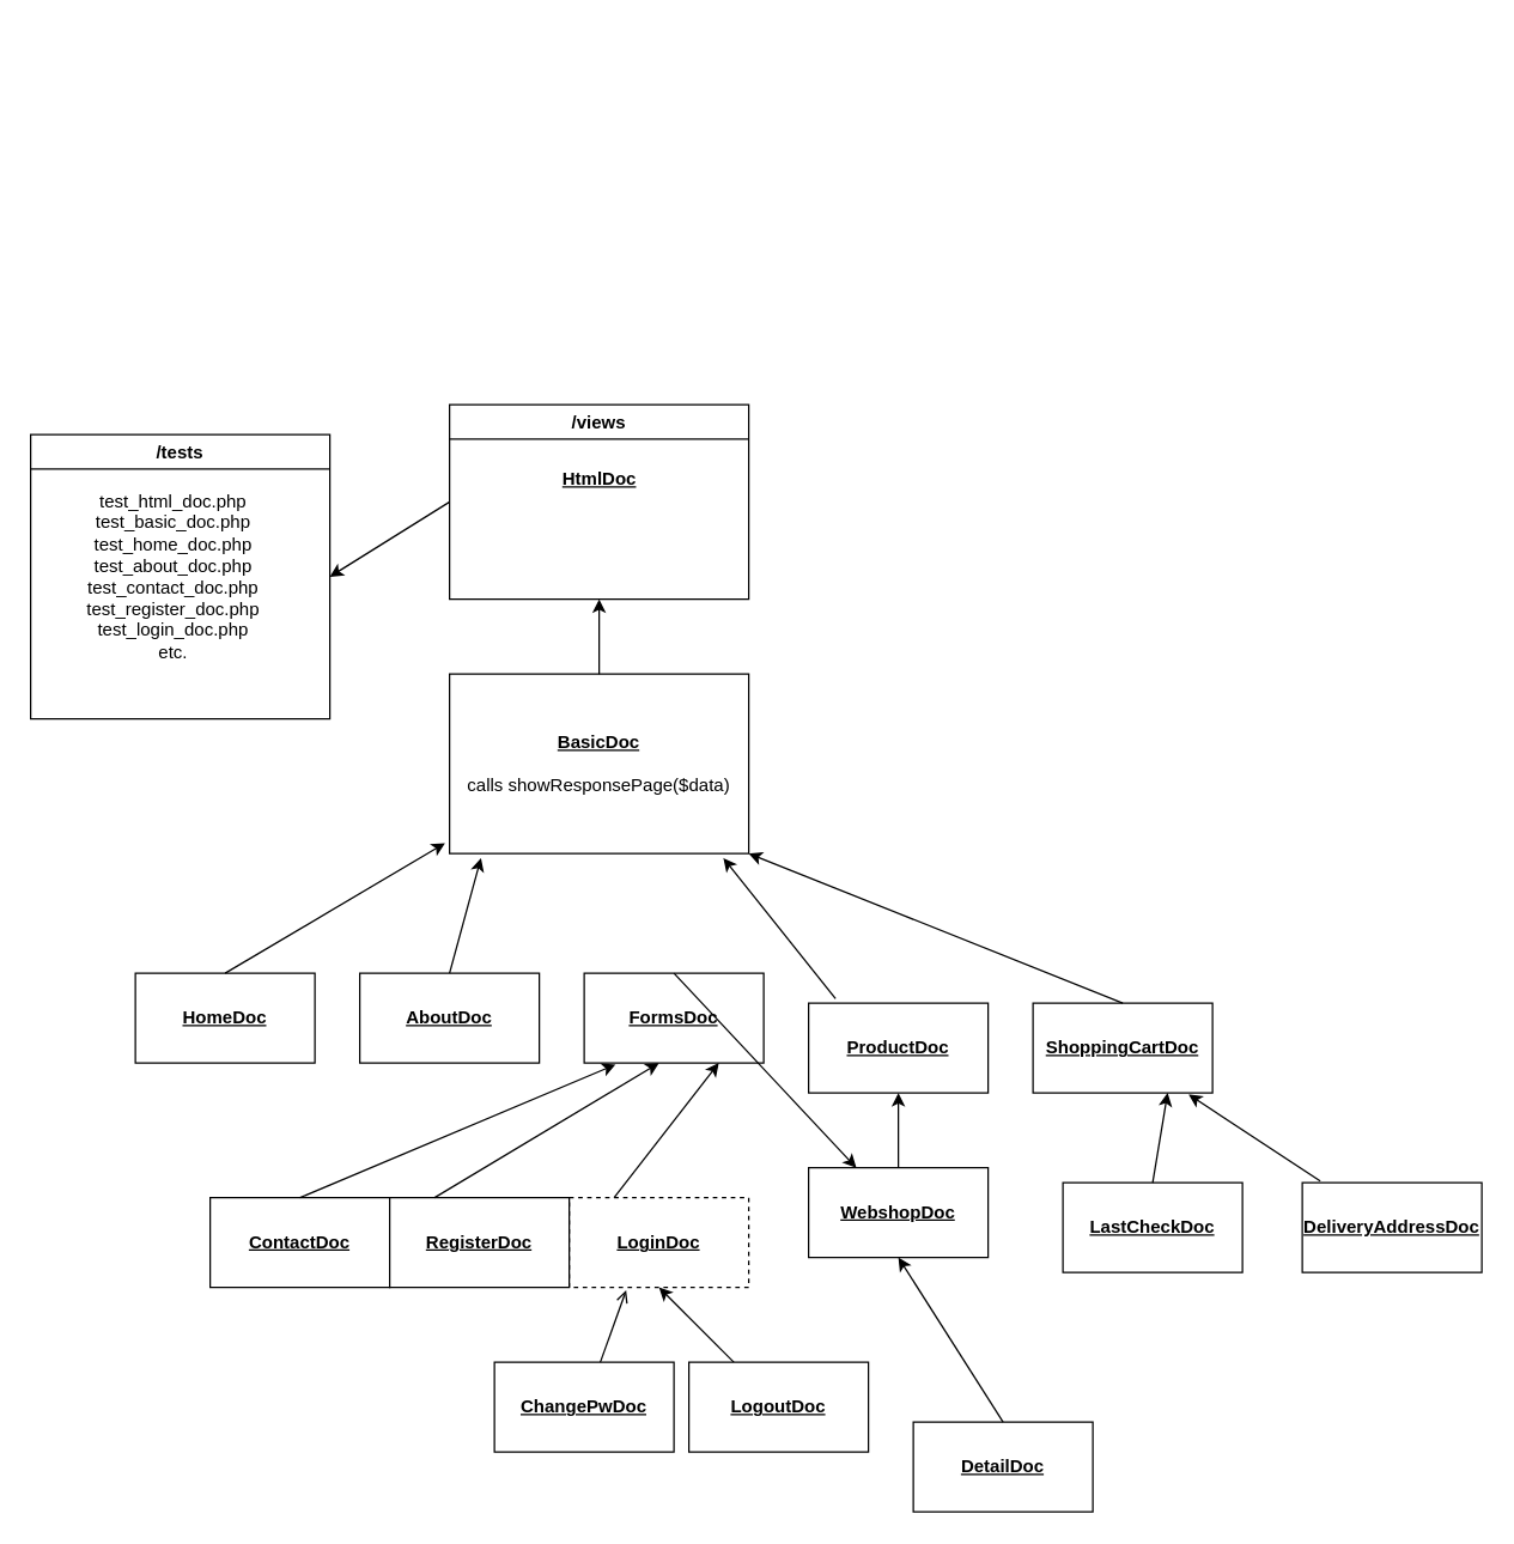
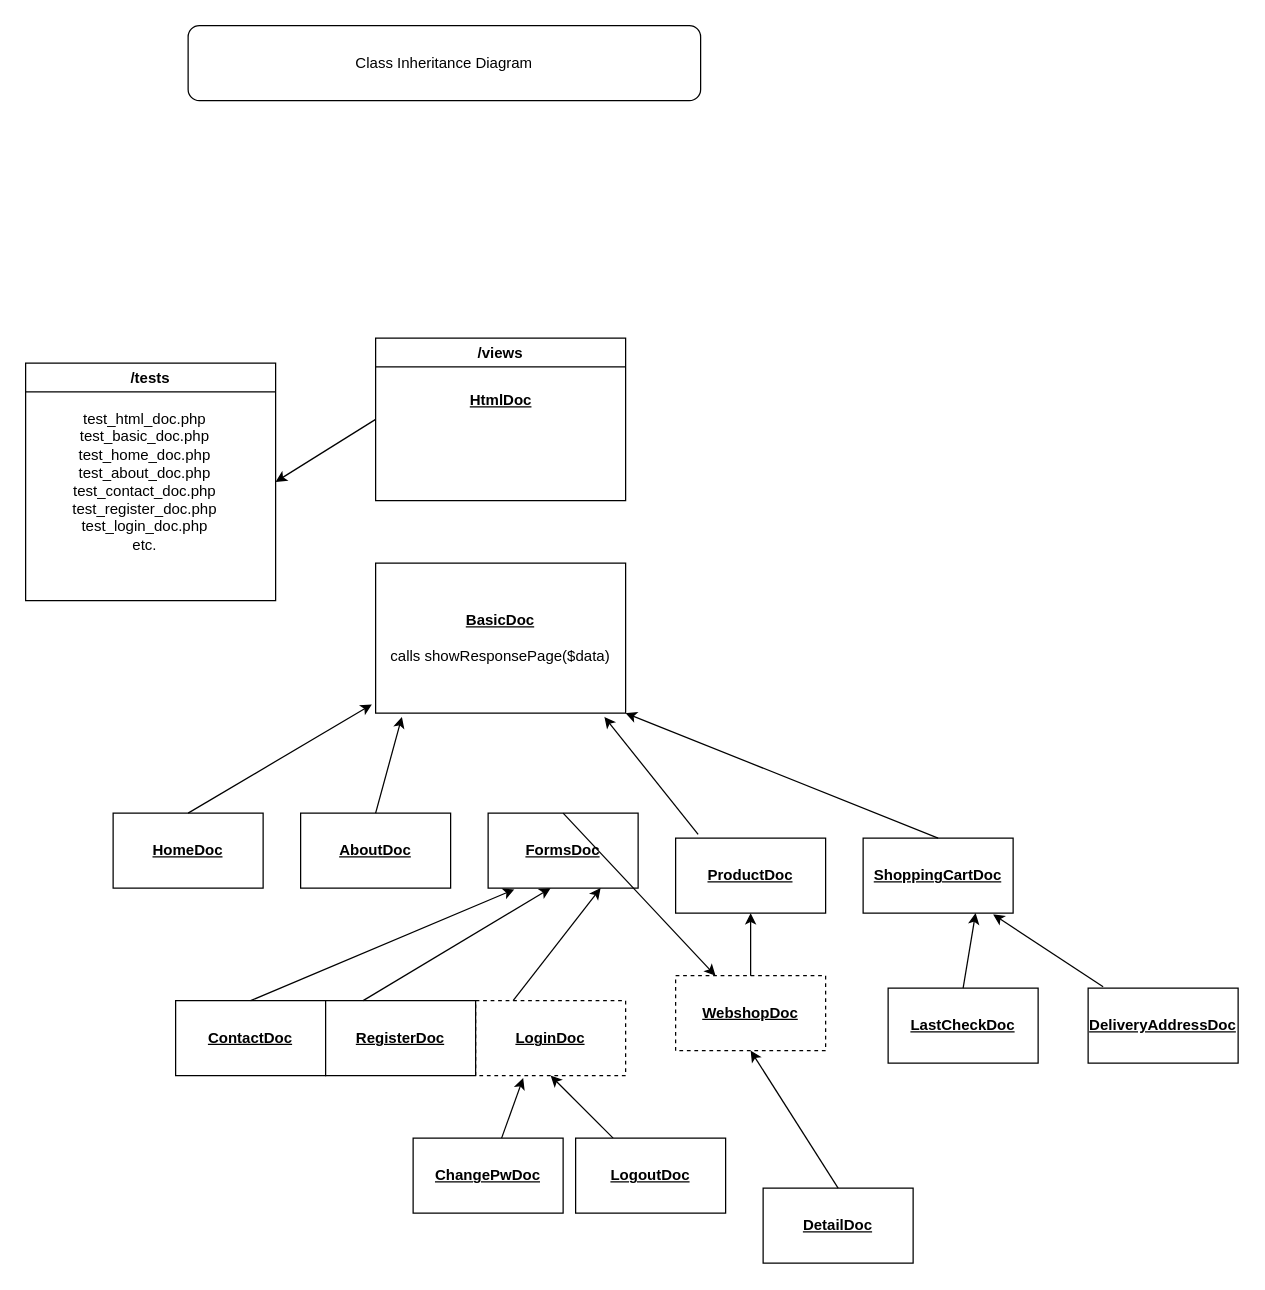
  <mxCell id="0" />
  <mxCell id="1" parent="0" />
+ <mxCell id="2" value="Class Inheritance Diagram" style="rounded=1;whiteSpace=wrap;html=1;" vertex="1" parent="1"><mxGeometry x="150" y="20" width="410" height="60" as="geometry" /></mxCell>
  <mxCell id="3" value="/views" style="swimlane;" vertex="1" parent="1"><mxGeometry x="300" y="270" width="200" height="130" as="geometry" /></mxCell>
  <mxCell id="4" value="&lt;b&gt;&lt;u&gt;HtmlDoc&lt;/u&gt;&lt;/b&gt;" style="text;html=1;align=center;verticalAlign=middle;resizable=0;points=[];autosize=1;strokeColor=none;fillColor=none;" vertex="1" parent="3"><mxGeometry x="70" y="40" width="60" height="20" as="geometry" /></mxCell>
  <mxCell id="5" value="/tests" style="swimlane;" vertex="1" parent="1"><mxGeometry x="20" y="290" width="200" height="190" as="geometry" /></mxCell>
  <mxCell id="6" value="test_html_doc.php&lt;br&gt;test_basic_doc.php&lt;br&gt;test_home_doc.php&lt;br&gt;test_about_doc.php&lt;br&gt;test_contact_doc.php&lt;br&gt;test_register_doc.php&lt;br&gt;test_login_doc.php&lt;br&gt;etc." style="text;html=1;align=center;verticalAlign=middle;resizable=0;points=[];autosize=1;strokeColor=none;fillColor=none;" vertex="1" parent="5"><mxGeometry x="30" y="35" width="130" height="120" as="geometry" /></mxCell>
  <mxCell id="7" value="" style="endArrow=classic;html=1;exitX=0;exitY=0.5;exitDx=0;exitDy=0;entryX=1;entryY=0.5;entryDx=0;entryDy=0;" edge="1" parent="1" source="3" target="5"><mxGeometry width="50" height="50" relative="1" as="geometry"><mxPoint x="380" y="390" as="sourcePoint" /><mxPoint x="430" y="340" as="targetPoint" /></mxGeometry></mxCell>
  <mxCell id="8" value="&lt;u style=&quot;font-weight: bold&quot;&gt;BasicDoc&lt;br&gt;&lt;/u&gt;&lt;br&gt;&lt;span&gt;calls showResponsePage($data)&lt;/span&gt;" style="rounded=0;whiteSpace=wrap;html=1;" vertex="1" parent="1"><mxGeometry x="300" y="450" width="200" height="120" as="geometry" /></mxCell>
- <mxCell id="9" value="" style="endArrow=classic;html=1;exitX=0.5;exitY=0;exitDx=0;exitDy=0;entryX=0.5;entryY=1;entryDx=0;entryDy=0;" edge="1" parent="1" source="8" target="3"><mxGeometry width="50" height="50" relative="1" as="geometry"><mxPoint x="380" y="370" as="sourcePoint" /><mxPoint x="430" y="320" as="targetPoint" /></mxGeometry></mxCell>
  <mxCell id="10" value="&lt;b&gt;&lt;u&gt;HomeDoc&lt;/u&gt;&lt;/b&gt;" style="rounded=0;whiteSpace=wrap;html=1;" vertex="1" parent="1"><mxGeometry x="90" y="650" width="120" height="60" as="geometry" /></mxCell>
  <mxCell id="11" value="&lt;b&gt;&lt;u&gt;AboutDoc&lt;/u&gt;&lt;/b&gt;" style="rounded=0;whiteSpace=wrap;html=1;" vertex="1" parent="1"><mxGeometry x="240" y="650" width="120" height="60" as="geometry" /></mxCell>
  <mxCell id="12" value="" style="endArrow=classic;html=1;exitX=0.5;exitY=0;exitDx=0;exitDy=0;entryX=-0.015;entryY=0.942;entryDx=0;entryDy=0;entryPerimeter=0;" edge="1" parent="1" source="10" target="8"><mxGeometry width="50" height="50" relative="1" as="geometry"><mxPoint x="380" y="690" as="sourcePoint" /><mxPoint x="430" y="640" as="targetPoint" /></mxGeometry></mxCell>
  <mxCell id="13" value="" style="endArrow=classic;html=1;exitX=0.5;exitY=0;exitDx=0;exitDy=0;entryX=0.105;entryY=1.025;entryDx=0;entryDy=0;entryPerimeter=0;" edge="1" parent="1" source="11" target="8"><mxGeometry width="50" height="50" relative="1" as="geometry"><mxPoint x="380" y="690" as="sourcePoint" /><mxPoint x="430" y="640" as="targetPoint" /></mxGeometry></mxCell>
  <mxCell id="14" value="&lt;b&gt;&lt;u&gt;FormsDoc&lt;/u&gt;&lt;/b&gt;" style="rounded=0;whiteSpace=wrap;html=1;" vertex="1" parent="1"><mxGeometry x="390" y="650" width="120" height="60" as="geometry" /></mxCell>
  <mxCell id="15" value="&lt;b&gt;&lt;u&gt;ProductDoc&lt;/u&gt;&lt;/b&gt;" style="rounded=0;whiteSpace=wrap;html=1;" vertex="1" parent="1"><mxGeometry x="540" y="670" width="120" height="60" as="geometry" /></mxCell>
  <mxCell id="16" value="" style="endArrow=classic;html=1;exitX=0.5;exitY=0;exitDx=0;exitDy=0;" edge="1" parent="1" source="14" target="24"><mxGeometry width="50" height="50" relative="1" as="geometry"><mxPoint x="380" y="450" as="sourcePoint" /><mxPoint x="430" y="400" as="targetPoint" /></mxGeometry></mxCell>
  <mxCell id="17" value="" style="endArrow=classic;html=1;exitX=0.15;exitY=-0.05;exitDx=0;exitDy=0;exitPerimeter=0;entryX=0.915;entryY=1.025;entryDx=0;entryDy=0;entryPerimeter=0;" edge="1" parent="1" source="15" target="8"><mxGeometry width="50" height="50" relative="1" as="geometry"><mxPoint x="380" y="450" as="sourcePoint" /><mxPoint x="430" y="400" as="targetPoint" /></mxGeometry></mxCell>
  <mxCell id="18" value="&lt;b&gt;&lt;u&gt;ContactDoc&lt;/u&gt;&lt;/b&gt;" style="rounded=0;whiteSpace=wrap;html=1;" vertex="1" parent="1"><mxGeometry x="140" y="800" width="120" height="60" as="geometry" /></mxCell>
  <mxCell id="19" value="&lt;b&gt;&lt;u&gt;LoginDoc&lt;/u&gt;&lt;/b&gt;" style="rounded=0;whiteSpace=wrap;html=1;dashed=1;" vertex="1" parent="1"><mxGeometry x="380" y="800" width="120" height="60" as="geometry" /></mxCell>
  <mxCell id="20" value="&lt;b&gt;&lt;u&gt;RegisterDoc&lt;/u&gt;&lt;/b&gt;" style="rounded=0;whiteSpace=wrap;html=1;" vertex="1" parent="1"><mxGeometry x="260" y="800" width="120" height="60" as="geometry" /></mxCell>
  <mxCell id="21" value="" style="endArrow=classic;html=1;exitX=0.25;exitY=0;exitDx=0;exitDy=0;" edge="1" parent="1" source="20"><mxGeometry width="50" height="50" relative="1" as="geometry"><mxPoint x="380" y="670" as="sourcePoint" /><mxPoint x="440" y="710" as="targetPoint" /></mxGeometry></mxCell>
  <mxCell id="22" value="" style="endArrow=classic;html=1;exitX=0.5;exitY=0;exitDx=0;exitDy=0;entryX=0.175;entryY=1.017;entryDx=0;entryDy=0;entryPerimeter=0;" edge="1" parent="1" source="18" target="14"><mxGeometry width="50" height="50" relative="1" as="geometry"><mxPoint x="380" y="670" as="sourcePoint" /><mxPoint x="430" y="620" as="targetPoint" /></mxGeometry></mxCell>
  <mxCell id="23" value="" style="endArrow=classic;html=1;exitX=0.25;exitY=0;exitDx=0;exitDy=0;entryX=0.75;entryY=1;entryDx=0;entryDy=0;" edge="1" parent="1" source="19" target="14"><mxGeometry width="50" height="50" relative="1" as="geometry"><mxPoint x="450" y="770" as="sourcePoint" /><mxPoint x="450" y="720" as="targetPoint" /></mxGeometry></mxCell>
- <mxCell id="24" value="&lt;b&gt;&lt;u&gt;WebshopDoc&lt;/u&gt;&lt;/b&gt;" style="rounded=0;whiteSpace=wrap;html=1;" vertex="1" parent="1"><mxGeometry x="540" y="780" width="120" height="60" as="geometry" /></mxCell>
+ <mxCell id="24" value="&lt;b&gt;&lt;u&gt;WebshopDoc&lt;/u&gt;&lt;/b&gt;" style="rounded=0;whiteSpace=wrap;html=1;dashed=1;" vertex="1" parent="1"><mxGeometry x="540" y="780" width="120" height="60" as="geometry" /></mxCell>
  <mxCell id="25" value="" style="endArrow=classic;html=1;entryX=0.5;entryY=1;entryDx=0;entryDy=0;exitX=0.5;exitY=0;exitDx=0;exitDy=0;" edge="1" parent="1" source="24" target="15"><mxGeometry width="50" height="50" relative="1" as="geometry"><mxPoint x="330" y="610" as="sourcePoint" /><mxPoint x="380" y="560" as="targetPoint" /></mxGeometry></mxCell>
  <mxCell id="26" value="&lt;b&gt;&lt;u&gt;DetailDoc&lt;/u&gt;&lt;/b&gt;" style="rounded=0;whiteSpace=wrap;html=1;" vertex="1" parent="1"><mxGeometry x="610" y="950" width="120" height="60" as="geometry" /></mxCell>
  <mxCell id="27" value="" style="endArrow=classic;html=1;entryX=0.5;entryY=1;entryDx=0;entryDy=0;exitX=0.5;exitY=0;exitDx=0;exitDy=0;" edge="1" parent="1" source="26" target="24"><mxGeometry width="50" height="50" relative="1" as="geometry"><mxPoint x="830" y="610" as="sourcePoint" /><mxPoint x="880" y="570" as="targetPoint" /></mxGeometry></mxCell>
  <mxCell id="28" value="&lt;b&gt;&lt;u&gt;ShoppingCartDoc&lt;/u&gt;&lt;/b&gt;" style="rounded=0;whiteSpace=wrap;html=1;" vertex="1" parent="1"><mxGeometry x="690" y="670" width="120" height="60" as="geometry" /></mxCell>
  <mxCell id="29" value="" style="endArrow=classic;html=1;entryX=1;entryY=1;entryDx=0;entryDy=0;exitX=0.5;exitY=0;exitDx=0;exitDy=0;" edge="1" parent="1" source="28" target="8"><mxGeometry width="50" height="50" relative="1" as="geometry"><mxPoint x="1000" y="650" as="sourcePoint" /><mxPoint x="1050" y="600" as="targetPoint" /></mxGeometry></mxCell>
  <mxCell id="30" value="&lt;b&gt;&lt;u&gt;ChangePwDoc&lt;/u&gt;&lt;/b&gt;" style="rounded=0;whiteSpace=wrap;html=1;" vertex="1" parent="1"><mxGeometry x="330" y="910" width="120" height="60" as="geometry" /></mxCell>
  <mxCell id="31" style="edgeStyle=none;html=1;entryX=0.5;entryY=1;entryDx=0;entryDy=0;" edge="1" parent="1" source="32" target="19"><mxGeometry relative="1" as="geometry" /></mxCell>
  <mxCell id="32" value="&lt;b&gt;&lt;u&gt;LogoutDoc&lt;/u&gt;&lt;/b&gt;" style="rounded=0;whiteSpace=wrap;html=1;" vertex="1" parent="1"><mxGeometry x="460" y="910" width="120" height="60" as="geometry" /></mxCell>
- <mxCell id="33" style="edgeStyle=none;html=1;entryX=0.317;entryY=1.033;entryDx=0;entryDy=0;entryPerimeter=0;endArrow=open;" edge="1" parent="1" source="30" target="19"><mxGeometry relative="1" as="geometry"><mxPoint x="464.688" y="920" as="sourcePoint" /><mxPoint x="450" y="870" as="targetPoint" /></mxGeometry></mxCell>
+ <mxCell id="33" style="edgeStyle=none;html=1;entryX=0.317;entryY=1.033;entryDx=0;entryDy=0;entryPerimeter=0;" edge="1" parent="1" source="30" target="19"><mxGeometry relative="1" as="geometry"><mxPoint x="464.688" y="920" as="sourcePoint" /><mxPoint x="450" y="870" as="targetPoint" /></mxGeometry></mxCell>
  <mxCell id="34" value="&lt;b&gt;&lt;u&gt;LastCheckDoc&lt;/u&gt;&lt;/b&gt;" style="rounded=0;whiteSpace=wrap;html=1;" vertex="1" parent="1"><mxGeometry x="710" y="790" width="120" height="60" as="geometry" /></mxCell>
  <mxCell id="35" value="&lt;b&gt;&lt;u&gt;DeliveryAddressDoc&lt;/u&gt;&lt;/b&gt;" style="rounded=0;whiteSpace=wrap;html=1;" vertex="1" parent="1"><mxGeometry x="870" y="790" width="120" height="60" as="geometry" /></mxCell>
  <mxCell id="36" value="" style="endArrow=classic;html=1;exitX=0.5;exitY=0;exitDx=0;exitDy=0;entryX=0.75;entryY=1;entryDx=0;entryDy=0;" edge="1" parent="1" source="34" target="28"><mxGeometry width="50" height="50" relative="1" as="geometry"><mxPoint x="710" y="640" as="sourcePoint" /><mxPoint x="760" y="590" as="targetPoint" /></mxGeometry></mxCell>
  <mxCell id="37" value="" style="endArrow=classic;html=1;entryX=0.867;entryY=1.017;entryDx=0;entryDy=0;entryPerimeter=0;exitX=0.1;exitY=-0.017;exitDx=0;exitDy=0;exitPerimeter=0;" edge="1" parent="1" source="35" target="28"><mxGeometry width="50" height="50" relative="1" as="geometry"><mxPoint x="490" y="600" as="sourcePoint" /><mxPoint x="540" y="550" as="targetPoint" /></mxGeometry></mxCell>
